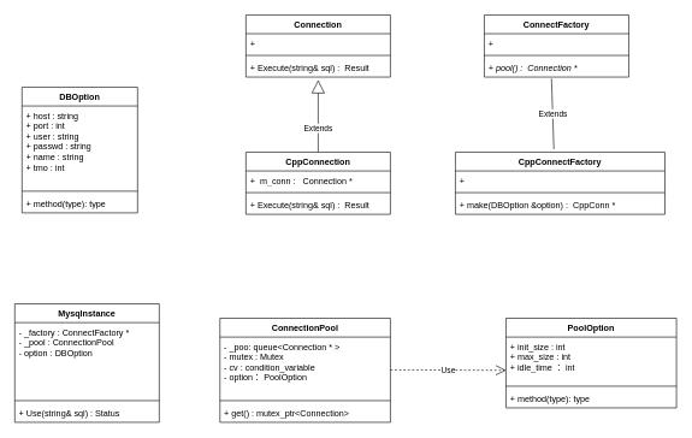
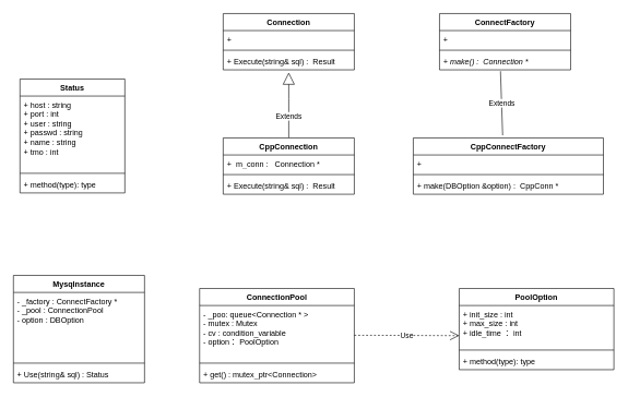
  <mxCell id="0" />
  <mxCell id="1" parent="0" />
  <mxCell id="2" value="Mysqlnstance" style="swimlane;fontStyle=1;align=center;verticalAlign=top;childLayout=stackLayout;horizontal=1;startSize=26;horizontalStack=0;resizeParent=1;resizeParentMax=0;resizeLast=0;collapsible=1;marginBottom=0;whiteSpace=wrap;html=1;" vertex="1" parent="1"><mxGeometry x="20" y="420" width="200" height="164" as="geometry" /></mxCell>
  <mxCell id="3" value="- _factory : ConnectFactory *&lt;br&gt;- _pool : ConnectionPool&lt;br&gt;- option : DBOption" style="text;strokeColor=none;fillColor=none;align=left;verticalAlign=top;spacingLeft=4;spacingRight=4;overflow=hidden;rotatable=0;points=[[0,0.5],[1,0.5]];portConstraint=eastwest;whiteSpace=wrap;html=1;" vertex="1" parent="2"><mxGeometry y="26" width="200" height="104" as="geometry" /></mxCell>
  <mxCell id="4" value="" style="line;strokeWidth=1;fillColor=none;align=left;verticalAlign=middle;spacingTop=-1;spacingLeft=3;spacingRight=3;rotatable=0;labelPosition=right;points=[];portConstraint=eastwest;strokeColor=inherit;" vertex="1" parent="2"><mxGeometry y="130" width="200" height="8" as="geometry" /></mxCell>
  <mxCell id="5" value="+ Use(string&amp;amp; sql) : Status&lt;br&gt;" style="text;strokeColor=none;fillColor=none;align=left;verticalAlign=top;spacingLeft=4;spacingRight=4;overflow=hidden;rotatable=0;points=[[0,0.5],[1,0.5]];portConstraint=eastwest;whiteSpace=wrap;html=1;" vertex="1" parent="2"><mxGeometry y="138" width="200" height="26" as="geometry" /></mxCell>
  <mxCell id="6" value="Connection" style="swimlane;fontStyle=1;align=center;verticalAlign=top;childLayout=stackLayout;horizontal=1;startSize=26;horizontalStack=0;resizeParent=1;resizeParentMax=0;resizeLast=0;collapsible=1;marginBottom=0;whiteSpace=wrap;html=1;" vertex="1" parent="1"><mxGeometry x="340" y="20" width="200" height="86" as="geometry" /></mxCell>
  <mxCell id="7" value="+&amp;nbsp;&amp;nbsp;" style="text;strokeColor=none;fillColor=none;align=left;verticalAlign=top;spacingLeft=4;spacingRight=4;overflow=hidden;rotatable=0;points=[[0,0.5],[1,0.5]];portConstraint=eastwest;whiteSpace=wrap;html=1;" vertex="1" parent="6"><mxGeometry y="26" width="200" height="26" as="geometry" /></mxCell>
  <mxCell id="8" value="" style="line;strokeWidth=1;fillColor=none;align=left;verticalAlign=middle;spacingTop=-1;spacingLeft=3;spacingRight=3;rotatable=0;labelPosition=right;points=[];portConstraint=eastwest;strokeColor=inherit;" vertex="1" parent="6"><mxGeometry y="52" width="200" height="8" as="geometry" /></mxCell>
  <mxCell id="9" value="+ Execute(string&amp;amp; sql) :&amp;nbsp; Result" style="text;strokeColor=none;fillColor=none;align=left;verticalAlign=top;spacingLeft=4;spacingRight=4;overflow=hidden;rotatable=0;points=[[0,0.5],[1,0.5]];portConstraint=eastwest;whiteSpace=wrap;html=1;" vertex="1" parent="6"><mxGeometry y="60" width="200" height="26" as="geometry" /></mxCell>
  <mxCell id="10" value="Extends" style="endArrow=block;endSize=16;endFill=0;html=1;rounded=0;" edge="1" parent="1"><mxGeometry x="-0.333" width="160" relative="1" as="geometry"><mxPoint x="440" y="210" as="sourcePoint" /><mxPoint x="440" y="110" as="targetPoint" /><Array as="points"><mxPoint x="440" y="150" /></Array><mxPoint as="offset" /></mxGeometry></mxCell>
  <mxCell id="11" value="CppConnection" style="swimlane;fontStyle=1;align=center;verticalAlign=top;childLayout=stackLayout;horizontal=1;startSize=26;horizontalStack=0;resizeParent=1;resizeParentMax=0;resizeLast=0;collapsible=1;marginBottom=0;whiteSpace=wrap;html=1;" vertex="1" parent="1"><mxGeometry x="340" y="210" width="200" height="86" as="geometry" /></mxCell>
  <mxCell id="12" value="+&amp;nbsp; m_conn :&amp;nbsp; &amp;nbsp;Connection *" style="text;strokeColor=none;fillColor=none;align=left;verticalAlign=top;spacingLeft=4;spacingRight=4;overflow=hidden;rotatable=0;points=[[0,0.5],[1,0.5]];portConstraint=eastwest;whiteSpace=wrap;html=1;" vertex="1" parent="11"><mxGeometry y="26" width="200" height="26" as="geometry" /></mxCell>
  <mxCell id="13" value="" style="line;strokeWidth=1;fillColor=none;align=left;verticalAlign=middle;spacingTop=-1;spacingLeft=3;spacingRight=3;rotatable=0;labelPosition=right;points=[];portConstraint=eastwest;strokeColor=inherit;" vertex="1" parent="11"><mxGeometry y="52" width="200" height="8" as="geometry" /></mxCell>
  <mxCell id="14" value="+ Execute(string&amp;amp; sql) :&amp;nbsp; Result" style="text;strokeColor=none;fillColor=none;align=left;verticalAlign=top;spacingLeft=4;spacingRight=4;overflow=hidden;rotatable=0;points=[[0,0.5],[1,0.5]];portConstraint=eastwest;whiteSpace=wrap;html=1;" vertex="1" parent="11"><mxGeometry y="60" width="200" height="26" as="geometry" /></mxCell>
  <mxCell id="15" value="ConnectFactory" style="swimlane;fontStyle=1;align=center;verticalAlign=top;childLayout=stackLayout;horizontal=1;startSize=26;horizontalStack=0;resizeParent=1;resizeParentMax=0;resizeLast=0;collapsible=1;marginBottom=0;whiteSpace=wrap;html=1;" vertex="1" parent="1"><mxGeometry x="670" y="20" width="200" height="86" as="geometry" /></mxCell>
  <mxCell id="16" value="+&amp;nbsp;&amp;nbsp;" style="text;strokeColor=none;fillColor=none;align=left;verticalAlign=top;spacingLeft=4;spacingRight=4;overflow=hidden;rotatable=0;points=[[0,0.5],[1,0.5]];portConstraint=eastwest;whiteSpace=wrap;html=1;" vertex="1" parent="15"><mxGeometry y="26" width="200" height="26" as="geometry" /></mxCell>
  <mxCell id="17" value="" style="line;strokeWidth=1;fillColor=none;align=left;verticalAlign=middle;spacingTop=-1;spacingLeft=3;spacingRight=3;rotatable=0;labelPosition=right;points=[];portConstraint=eastwest;strokeColor=inherit;" vertex="1" parent="15"><mxGeometry y="52" width="200" height="8" as="geometry" /></mxCell>
- <mxCell id="18" value="&lt;i&gt;+ pool() :&amp;nbsp; Connection *&amp;nbsp;&lt;/i&gt;" style="text;strokeColor=none;fillColor=none;align=left;verticalAlign=top;spacingLeft=4;spacingRight=4;overflow=hidden;rotatable=0;points=[[0,0.5],[1,0.5]];portConstraint=eastwest;whiteSpace=wrap;html=1;" vertex="1" parent="15"><mxGeometry y="60" width="200" height="26" as="geometry" /></mxCell>
+ <mxCell id="18" value="&lt;i&gt;+ make() :&amp;nbsp; Connection *&amp;nbsp;&lt;/i&gt;" style="text;strokeColor=none;fillColor=none;align=left;verticalAlign=top;spacingLeft=4;spacingRight=4;overflow=hidden;rotatable=0;points=[[0,0.5],[1,0.5]];portConstraint=eastwest;whiteSpace=wrap;html=1;" vertex="1" parent="15"><mxGeometry y="60" width="200" height="26" as="geometry" /></mxCell>
  <mxCell id="19" value="CppConnectFactory" style="swimlane;fontStyle=1;align=center;verticalAlign=top;childLayout=stackLayout;horizontal=1;startSize=26;horizontalStack=0;resizeParent=1;resizeParentMax=0;resizeLast=0;collapsible=1;marginBottom=0;whiteSpace=wrap;html=1;" vertex="1" parent="1"><mxGeometry x="630" y="210" width="290" height="86" as="geometry" /></mxCell>
  <mxCell id="20" value="+&amp;nbsp;&amp;nbsp;" style="text;strokeColor=none;fillColor=none;align=left;verticalAlign=top;spacingLeft=4;spacingRight=4;overflow=hidden;rotatable=0;points=[[0,0.5],[1,0.5]];portConstraint=eastwest;whiteSpace=wrap;html=1;" vertex="1" parent="19"><mxGeometry y="26" width="290" height="26" as="geometry" /></mxCell>
  <mxCell id="21" value="" style="line;strokeWidth=1;fillColor=none;align=left;verticalAlign=middle;spacingTop=-1;spacingLeft=3;spacingRight=3;rotatable=0;labelPosition=right;points=[];portConstraint=eastwest;strokeColor=inherit;" vertex="1" parent="19"><mxGeometry y="52" width="290" height="8" as="geometry" /></mxCell>
  <mxCell id="22" value="+ make(DBOption &amp;amp;option) :&amp;nbsp; CppConn *&amp;nbsp;" style="text;strokeColor=none;fillColor=none;align=left;verticalAlign=top;spacingLeft=4;spacingRight=4;overflow=hidden;rotatable=0;points=[[0,0.5],[1,0.5]];portConstraint=eastwest;whiteSpace=wrap;html=1;" vertex="1" parent="19"><mxGeometry y="60" width="290" height="26" as="geometry" /></mxCell>
  <mxCell id="23" value="Extends" style="endArrow=none;endSize=16;endFill=0;html=1;rounded=0;entryX=0.465;entryY=1.077;entryDx=0;entryDy=0;entryPerimeter=0;exitX=0.47;exitY=-0.047;exitDx=0;exitDy=0;exitPerimeter=0;" edge="1" parent="1" source="19" target="18"><mxGeometry width="160" relative="1" as="geometry"><mxPoint x="580" y="190" as="sourcePoint" /><mxPoint x="740" y="190" as="targetPoint" /></mxGeometry></mxCell>
  <mxCell id="24" value="ConnectionPool" style="swimlane;fontStyle=1;align=center;verticalAlign=top;childLayout=stackLayout;horizontal=1;startSize=26;horizontalStack=0;resizeParent=1;resizeParentMax=0;resizeLast=0;collapsible=1;marginBottom=0;whiteSpace=wrap;html=1;" vertex="1" parent="1"><mxGeometry x="304" y="440" width="236" height="144" as="geometry" /></mxCell>
  <mxCell id="25" value="- _poo: queue&amp;lt;Connection * &amp;gt;&lt;br&gt;- mutex : Mutex&lt;br&gt;- cv : condition_variable&lt;br&gt;- option： PoolOption" style="text;strokeColor=none;fillColor=none;align=left;verticalAlign=top;spacingLeft=4;spacingRight=4;overflow=hidden;rotatable=0;points=[[0,0.5],[1,0.5]];portConstraint=eastwest;whiteSpace=wrap;html=1;" vertex="1" parent="24"><mxGeometry y="26" width="236" height="84" as="geometry" /></mxCell>
  <mxCell id="26" value="" style="line;strokeWidth=1;fillColor=none;align=left;verticalAlign=middle;spacingTop=-1;spacingLeft=3;spacingRight=3;rotatable=0;labelPosition=right;points=[];portConstraint=eastwest;strokeColor=inherit;" vertex="1" parent="24"><mxGeometry y="110" width="236" height="8" as="geometry" /></mxCell>
  <mxCell id="27" value="+ get() : mutex_ptr&amp;lt;Connection&amp;gt;" style="text;strokeColor=none;fillColor=none;align=left;verticalAlign=top;spacingLeft=4;spacingRight=4;overflow=hidden;rotatable=0;points=[[0,0.5],[1,0.5]];portConstraint=eastwest;whiteSpace=wrap;html=1;" vertex="1" parent="24"><mxGeometry y="118" width="236" height="26" as="geometry" /></mxCell>
  <mxCell id="28" value="PoolOption" style="swimlane;fontStyle=1;align=center;verticalAlign=top;childLayout=stackLayout;horizontal=1;startSize=26;horizontalStack=0;resizeParent=1;resizeParentMax=0;resizeLast=0;collapsible=1;marginBottom=0;whiteSpace=wrap;html=1;" vertex="1" parent="1"><mxGeometry x="700" y="440" width="236" height="124" as="geometry" /></mxCell>
  <mxCell id="29" value="+ init_size : int&lt;br&gt;+ max_size : int&lt;br&gt;+ idle_time ： int&lt;br&gt;" style="text;strokeColor=none;fillColor=none;align=left;verticalAlign=top;spacingLeft=4;spacingRight=4;overflow=hidden;rotatable=0;points=[[0,0.5],[1,0.5]];portConstraint=eastwest;whiteSpace=wrap;html=1;" vertex="1" parent="28"><mxGeometry y="26" width="236" height="64" as="geometry" /></mxCell>
  <mxCell id="30" value="" style="line;strokeWidth=1;fillColor=none;align=left;verticalAlign=middle;spacingTop=-1;spacingLeft=3;spacingRight=3;rotatable=0;labelPosition=right;points=[];portConstraint=eastwest;strokeColor=inherit;" vertex="1" parent="28"><mxGeometry y="90" width="236" height="8" as="geometry" /></mxCell>
  <mxCell id="31" value="+ method(type): type" style="text;strokeColor=none;fillColor=none;align=left;verticalAlign=top;spacingLeft=4;spacingRight=4;overflow=hidden;rotatable=0;points=[[0,0.5],[1,0.5]];portConstraint=eastwest;whiteSpace=wrap;html=1;" vertex="1" parent="28"><mxGeometry y="98" width="236" height="26" as="geometry" /></mxCell>
  <mxCell id="32" value="Use" style="endArrow=open;endSize=12;dashed=1;html=1;rounded=0;" edge="1" parent="1"><mxGeometry width="160" relative="1" as="geometry"><mxPoint x="540" y="511.5" as="sourcePoint" /><mxPoint x="700" y="512" as="targetPoint" /><Array as="points"><mxPoint x="570" y="511.5" /></Array></mxGeometry></mxCell>
- <mxCell id="33" value="DBOption" style="swimlane;fontStyle=1;align=center;verticalAlign=top;childLayout=stackLayout;horizontal=1;startSize=26;horizontalStack=0;resizeParent=1;resizeParentMax=0;resizeLast=0;collapsible=1;marginBottom=0;whiteSpace=wrap;html=1;" vertex="1" parent="1"><mxGeometry x="30" y="120" width="160" height="174" as="geometry" /></mxCell>
+ <mxCell id="33" value="Status" style="swimlane;fontStyle=1;align=center;verticalAlign=top;childLayout=stackLayout;horizontal=1;startSize=26;horizontalStack=0;resizeParent=1;resizeParentMax=0;resizeLast=0;collapsible=1;marginBottom=0;whiteSpace=wrap;html=1;" vertex="1" parent="1"><mxGeometry x="30" y="120" width="160" height="174" as="geometry" /></mxCell>
  <mxCell id="34" value="+ host : string&lt;br&gt;+ port : int&lt;br&gt;+ user : string&lt;br&gt;+ passwd : string&lt;br&gt;+ name : string&lt;br&gt;+ tmo : int" style="text;strokeColor=none;fillColor=none;align=left;verticalAlign=top;spacingLeft=4;spacingRight=4;overflow=hidden;rotatable=0;points=[[0,0.5],[1,0.5]];portConstraint=eastwest;whiteSpace=wrap;html=1;" vertex="1" parent="33"><mxGeometry y="26" width="160" height="114" as="geometry" /></mxCell>
  <mxCell id="35" value="" style="line;strokeWidth=1;fillColor=none;align=left;verticalAlign=middle;spacingTop=-1;spacingLeft=3;spacingRight=3;rotatable=0;labelPosition=right;points=[];portConstraint=eastwest;strokeColor=inherit;" vertex="1" parent="33"><mxGeometry y="140" width="160" height="8" as="geometry" /></mxCell>
  <mxCell id="36" value="+ method(type): type" style="text;strokeColor=none;fillColor=none;align=left;verticalAlign=top;spacingLeft=4;spacingRight=4;overflow=hidden;rotatable=0;points=[[0,0.5],[1,0.5]];portConstraint=eastwest;whiteSpace=wrap;html=1;" vertex="1" parent="33"><mxGeometry y="148" width="160" height="26" as="geometry" /></mxCell>
